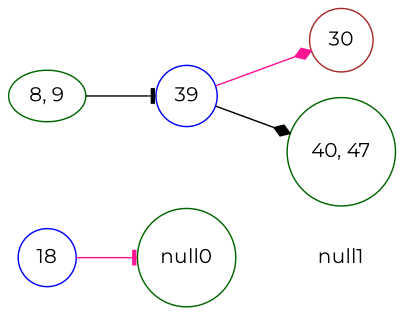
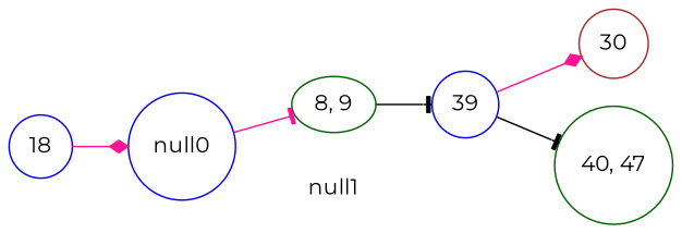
  digraph {
    fontname=Montserrat
    rankdir=LR
    node [color=darkgreen fontname=Montserrat shape=circle]
    edge [arrowhead=diamond color=deeppink fontname=Montserrat]
-   null0
+   null0 [color=blue]
    18 [color=blue]
    n3 [label="8, 9" shape=oval]
    null1 [color=blue shape=none]
    30 [color=brown]
    39 [color=blue]
    n7 [label="40, 47"]
+   null0 -> n3 [arrowhead=tee]
    null0 -> null1 [style=invis arrowhead="" color=""]
-   18 -> null0 [arrowhead=tee]
+   18 -> null0
    n3 -> 39 [arrowhead=tee color=black]
    39 -> 30
-   39 -> n7 [color=black]
+   39 -> n7 [arrowhead=tee color=black]
  }
